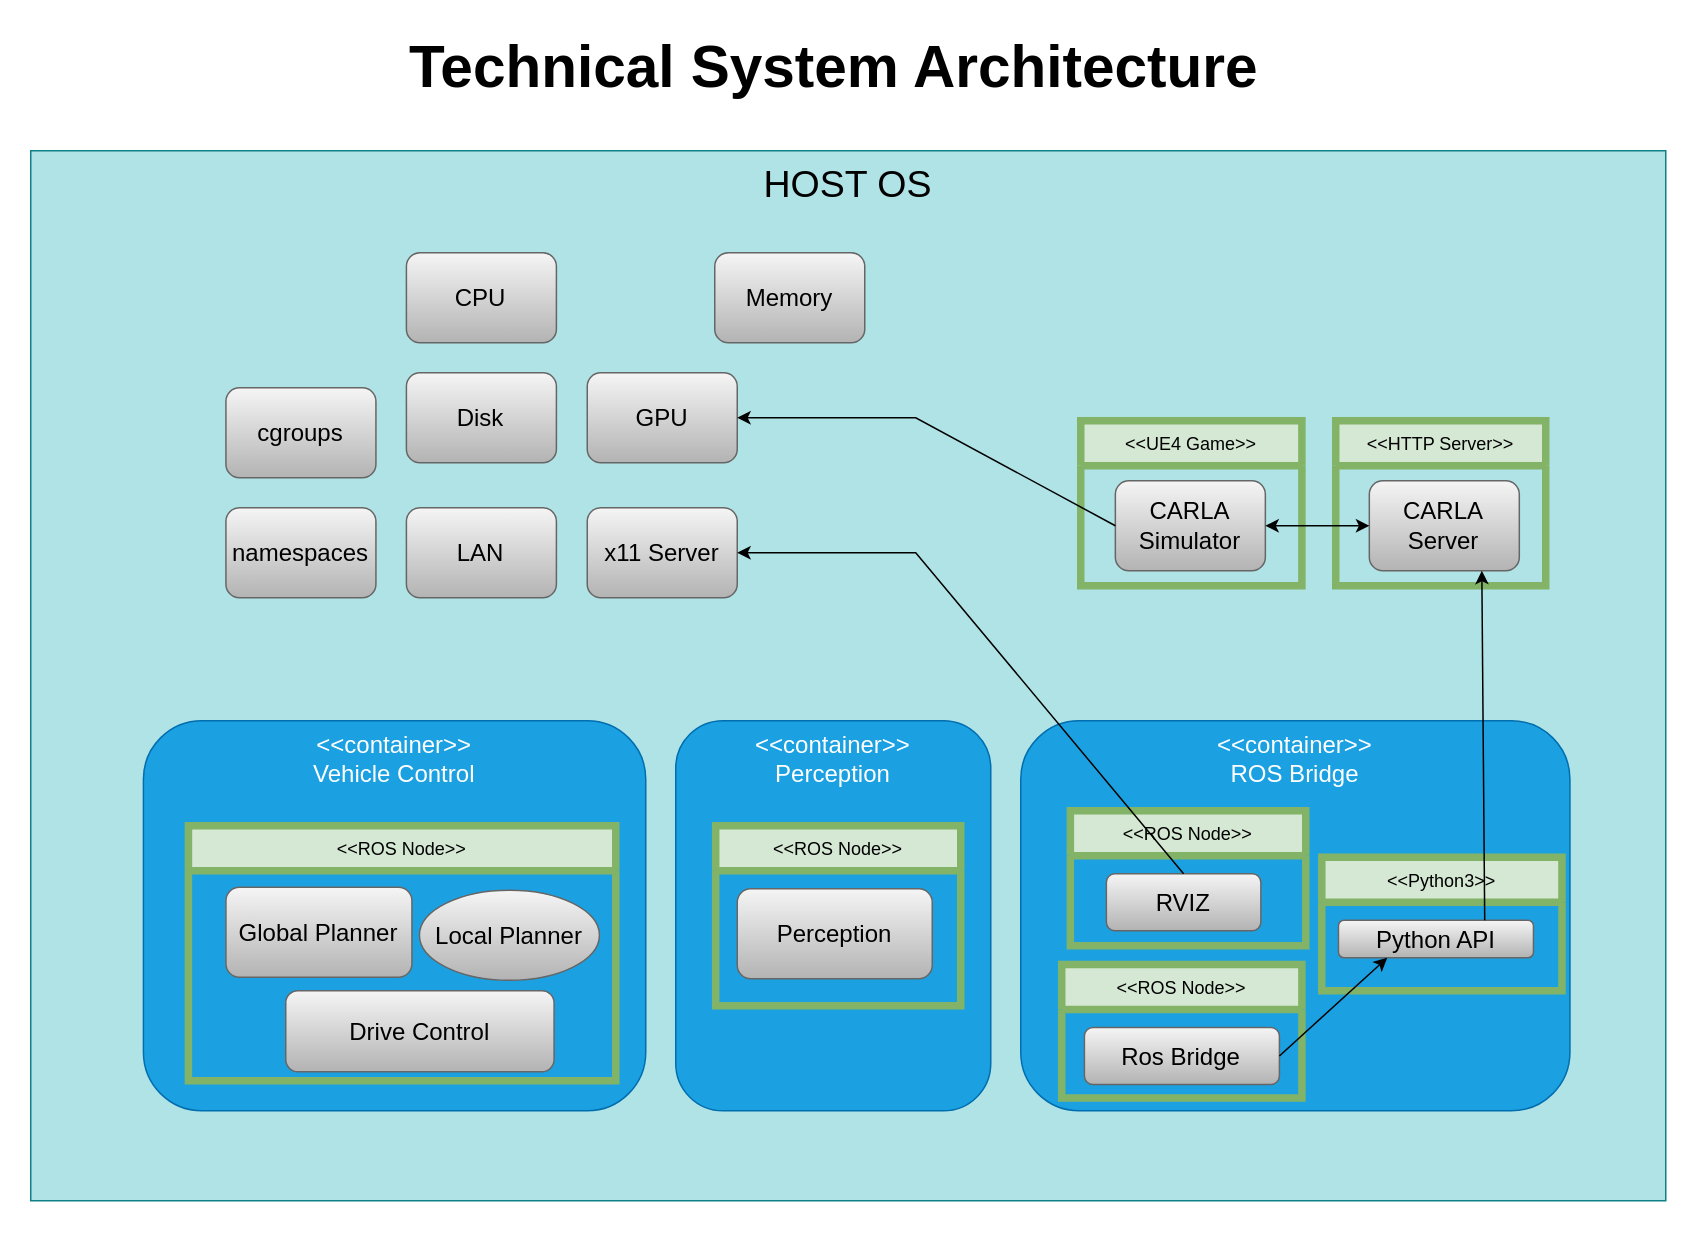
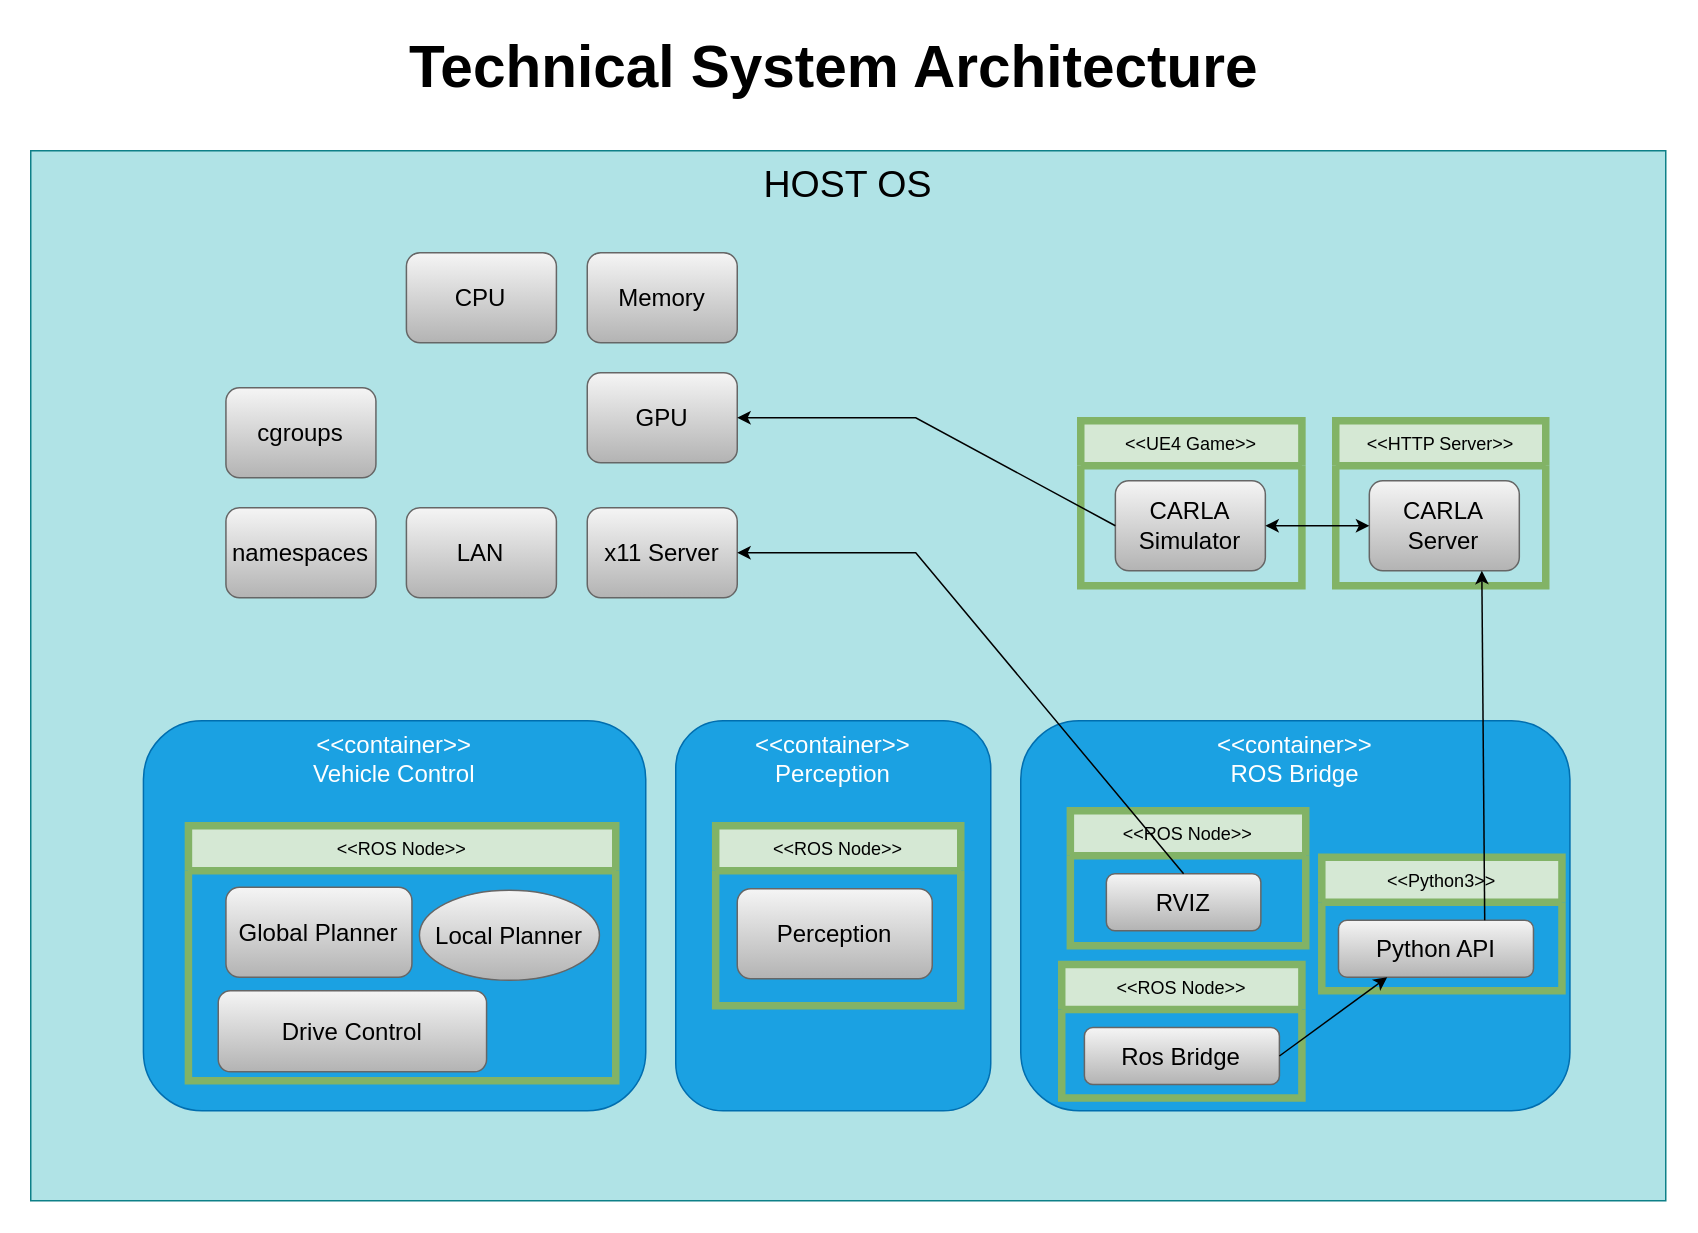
  <mxCell id="0" />
  <mxCell id="1" parent="0" />
  <mxCell id="2" value="&lt;font style=&quot;font-size: 25px&quot;&gt;HOST OS&lt;/font&gt;" style="rounded=0;whiteSpace=wrap;html=1;strokeWidth=1;fillColor=#b0e3e6;strokeColor=#0e8088;verticalAlign=top;" parent="1" vertex="1"><mxGeometry x="20" y="100" width="1090" height="700" as="geometry" /></mxCell>
  <mxCell id="3" value="Technical System Architecture" style="text;html=1;align=center;verticalAlign=middle;resizable=0;points=[];autosize=1;strokeColor=none;fillColor=none;fontSize=39;fontStyle=1" parent="1" vertex="1"><mxGeometry x="265" y="20" width="580" height="50" as="geometry" /></mxCell>
  <mxCell id="4" value="&lt;div&gt;&amp;lt;&amp;lt;container&amp;gt;&amp;gt;&lt;br&gt;&lt;/div&gt;&lt;div&gt;Vehicle Control&lt;/div&gt;" style="rounded=1;whiteSpace=wrap;html=1;fillColor=#1ba1e2;strokeColor=#006EAF;fontSize=16;verticalAlign=top;fontColor=#ffffff;" parent="1" vertex="1"><mxGeometry x="95.12" y="480" width="334.88" height="260" as="geometry" /></mxCell>
  <mxCell id="5" value="Global Planner" style="rounded=1;whiteSpace=wrap;html=1;fillColor=#f5f5f5;gradientColor=#b3b3b3;strokeColor=#666666;fontSize=16;" parent="1" vertex="1"><mxGeometry x="150.12" y="591" width="124" height="60" as="geometry" /></mxCell>
  <mxCell id="6" value="Local Planner" style="ellipse;whiteSpace=wrap;html=1;fillColor=#f5f5f5;gradientColor=#b3b3b3;strokeColor=#666666;fontSize=16;" parent="1" vertex="1"><mxGeometry x="279.12" y="593" width="120" height="60" as="geometry" /></mxCell>
- <mxCell id="7" value="&lt;div&gt;Drive Control&lt;br&gt;&lt;/div&gt;" style="rounded=1;whiteSpace=wrap;html=1;fillColor=#f5f5f5;gradientColor=#b3b3b3;strokeColor=#666666;fontSize=16;" parent="1" vertex="1"><mxGeometry x="190" y="660" width="178.88" height="54" as="geometry" /></mxCell>
+ <mxCell id="7" value="&lt;div&gt;Drive Control&lt;br&gt;&lt;/div&gt;" style="rounded=1;whiteSpace=wrap;html=1;fillColor=#f5f5f5;gradientColor=#b3b3b3;strokeColor=#666666;fontSize=16;" parent="1" vertex="1"><mxGeometry x="145" y="660" width="178.88" height="54" as="geometry" /></mxCell>
  <mxCell id="8" value="&lt;&lt;ROS Node&gt;&gt;" style="swimlane;fontStyle=0;childLayout=stackLayout;horizontal=1;startSize=30;horizontalStack=0;resizeParent=1;resizeParentMax=0;resizeLast=0;collapsible=1;marginBottom=0;fillColor=#d5e8d4;strokeColor=#82b366;spacing=2;strokeWidth=5;" parent="1" vertex="1"><mxGeometry x="125.12" y="550" width="284.88" height="170" as="geometry" /></mxCell>
  <mxCell id="9" value="&lt;div&gt;&amp;lt;&amp;lt;container&amp;gt;&amp;gt;&lt;br&gt;&lt;/div&gt;&lt;div&gt;Perception&lt;br&gt;&lt;/div&gt;" style="rounded=1;whiteSpace=wrap;html=1;fillColor=#1ba1e2;strokeColor=#006EAF;fontSize=16;verticalAlign=top;fontColor=#ffffff;" parent="1" vertex="1"><mxGeometry x="450" y="480" width="210" height="260" as="geometry" /></mxCell>
  <mxCell id="10" value="Perception" style="rounded=1;whiteSpace=wrap;html=1;fillColor=#f5f5f5;gradientColor=#b3b3b3;strokeColor=#666666;fontSize=16;" parent="1" vertex="1"><mxGeometry x="491" y="592" width="130" height="60" as="geometry" /></mxCell>
  <mxCell id="11" value="&lt;&lt;ROS Node&gt;&gt;" style="swimlane;fontStyle=0;childLayout=stackLayout;horizontal=1;startSize=30;horizontalStack=0;resizeParent=1;resizeParentMax=0;resizeLast=0;collapsible=1;marginBottom=0;fillColor=#d5e8d4;strokeColor=#82b366;strokeWidth=5;" parent="1" vertex="1"><mxGeometry x="476.63" y="550" width="163.37" height="120" as="geometry" /></mxCell>
  <mxCell id="12" value="&lt;div&gt;&amp;lt;&amp;lt;container&amp;gt;&amp;gt;&lt;br&gt;&lt;/div&gt;&lt;div&gt;ROS Bridge&lt;br&gt;&lt;/div&gt;" style="rounded=1;whiteSpace=wrap;html=1;fillColor=#1ba1e2;strokeColor=#006EAF;fontSize=16;verticalAlign=top;fontColor=#ffffff;" parent="1" vertex="1"><mxGeometry x="680" y="480" width="366.12" height="260" as="geometry" /></mxCell>
  <mxCell id="13" value="Ros Bridge" style="rounded=1;whiteSpace=wrap;html=1;fillColor=#f5f5f5;gradientColor=#b3b3b3;strokeColor=#666666;fontSize=16;" parent="1" vertex="1"><mxGeometry x="722.44" y="684.5" width="130" height="38" as="geometry" /></mxCell>
  <mxCell id="14" value="&lt;&lt;ROS Node&gt;&gt;" style="swimlane;fontStyle=0;childLayout=stackLayout;horizontal=1;startSize=30;horizontalStack=0;resizeParent=1;resizeParentMax=0;resizeLast=0;collapsible=1;marginBottom=0;fillColor=#d5e8d4;strokeColor=#82b366;strokeWidth=5;" parent="1" vertex="1"><mxGeometry x="707.32" y="642.5" width="160.12" height="89" as="geometry" /></mxCell>
  <mxCell id="15" value="&lt;&lt;HTTP Server&gt;&gt;" style="swimlane;fontStyle=0;childLayout=stackLayout;horizontal=1;startSize=30;horizontalStack=0;resizeParent=1;resizeParentMax=0;resizeLast=0;collapsible=1;marginBottom=0;fillColor=#d5e8d4;strokeColor=#82b366;strokeWidth=5;" parent="1" vertex="1"><mxGeometry x="890" y="280" width="140" height="110" as="geometry" /></mxCell>
  <mxCell id="16" value="&lt;div&gt;CARLA&lt;/div&gt;&lt;div&gt;Server&lt;br&gt;&lt;/div&gt;" style="rounded=1;whiteSpace=wrap;html=1;fillColor=#f5f5f5;gradientColor=#b3b3b3;strokeColor=#666666;fontSize=16;" parent="1" vertex="1"><mxGeometry x="912.38" y="320" width="100" height="60" as="geometry" /></mxCell>
  <mxCell id="17" value="&lt;&lt;UE4 Game&gt;&gt;" style="swimlane;fontStyle=0;childLayout=stackLayout;horizontal=1;startSize=30;horizontalStack=0;resizeParent=1;resizeParentMax=0;resizeLast=0;collapsible=1;marginBottom=0;fillColor=#d5e8d4;strokeColor=#82b366;strokeWidth=5;" parent="1" vertex="1"><mxGeometry x="720" y="280" width="147.44" height="110" as="geometry" /></mxCell>
  <mxCell id="18" value="&lt;div&gt;CARLA&lt;/div&gt;&lt;div&gt;Simulator&lt;br&gt;&lt;/div&gt;" style="rounded=1;whiteSpace=wrap;html=1;fillColor=#f5f5f5;gradientColor=#b3b3b3;strokeColor=#666666;fontSize=16;" parent="1" vertex="1"><mxGeometry x="743.07" y="320" width="100" height="60" as="geometry" /></mxCell>
  <mxCell id="19" value="RVIZ" style="rounded=1;whiteSpace=wrap;html=1;fillColor=#f5f5f5;gradientColor=#b3b3b3;strokeColor=#666666;fontSize=16;" parent="1" vertex="1"><mxGeometry x="737.07" y="582" width="103" height="38" as="geometry" /></mxCell>
  <mxCell id="20" value="&lt;&lt;ROS Node&gt;&gt;" style="swimlane;fontStyle=0;childLayout=stackLayout;horizontal=1;startSize=30;horizontalStack=0;resizeParent=1;resizeParentMax=0;resizeLast=0;collapsible=1;marginBottom=0;fillColor=#d5e8d4;strokeColor=#82b366;strokeWidth=5;" parent="1" vertex="1"><mxGeometry x="713.07" y="540" width="156.93" height="90" as="geometry" /></mxCell>
  <mxCell id="21" value="x11 Server" style="rounded=1;whiteSpace=wrap;html=1;fillColor=#f5f5f5;gradientColor=#b3b3b3;strokeColor=#666666;fontSize=16;" parent="1" vertex="1"><mxGeometry x="391" y="338" width="100" height="60" as="geometry" /></mxCell>
  <mxCell id="22" value="GPU" style="rounded=1;whiteSpace=wrap;html=1;fillColor=#f5f5f5;gradientColor=#b3b3b3;strokeColor=#666666;fontSize=16;" parent="1" vertex="1"><mxGeometry x="391" y="248" width="100" height="60" as="geometry" /></mxCell>
- <mxCell id="23" value="Disk" style="rounded=1;whiteSpace=wrap;html=1;fillColor=#f5f5f5;gradientColor=#b3b3b3;strokeColor=#666666;fontSize=16;" parent="1" vertex="1"><mxGeometry x="270.44" y="248" width="100" height="60" as="geometry" /></mxCell>
  <mxCell id="24" value="CPU" style="rounded=1;whiteSpace=wrap;html=1;fillColor=#f5f5f5;gradientColor=#b3b3b3;strokeColor=#666666;fontSize=16;" parent="1" vertex="1"><mxGeometry x="270.44" y="168" width="100" height="60" as="geometry" /></mxCell>
- <mxCell id="25" value="Memory" style="rounded=1;whiteSpace=wrap;html=1;fillColor=#f5f5f5;gradientColor=#b3b3b3;strokeColor=#666666;fontSize=16;" parent="1" vertex="1"><mxGeometry x="476" y="168" width="100" height="60" as="geometry" /></mxCell>
+ <mxCell id="25" value="Memory" style="rounded=1;whiteSpace=wrap;html=1;fillColor=#f5f5f5;gradientColor=#b3b3b3;strokeColor=#666666;fontSize=16;" parent="1" vertex="1"><mxGeometry x="391" y="168" width="100" height="60" as="geometry" /></mxCell>
  <mxCell id="26" value="" style="endArrow=classic;html=1;rounded=0;fontSize=25;exitX=0.5;exitY=0;exitDx=0;exitDy=0;entryX=1;entryY=0.5;entryDx=0;entryDy=0;" parent="1" source="19" target="21" edge="1"><mxGeometry width="50" height="50" relative="1" as="geometry"><mxPoint x="480" y="470" as="sourcePoint" /><mxPoint x="530" y="420" as="targetPoint" /><Array as="points"><mxPoint x="610" y="368" /></Array></mxGeometry></mxCell>
  <mxCell id="27" value="LAN" style="rounded=1;whiteSpace=wrap;html=1;fillColor=#f5f5f5;gradientColor=#b3b3b3;strokeColor=#666666;fontSize=16;" parent="1" vertex="1"><mxGeometry x="270.44" y="338" width="100" height="60" as="geometry" /></mxCell>
  <mxCell id="28" value="cgroups" style="rounded=1;whiteSpace=wrap;html=1;fillColor=#f5f5f5;gradientColor=#b3b3b3;strokeColor=#666666;fontSize=16;" parent="1" vertex="1"><mxGeometry x="150.12" y="258" width="100" height="60" as="geometry" /></mxCell>
  <mxCell id="29" value="namespaces" style="rounded=1;whiteSpace=wrap;html=1;fillColor=#f5f5f5;gradientColor=#b3b3b3;strokeColor=#666666;fontSize=16;" parent="1" vertex="1"><mxGeometry x="150.12" y="338" width="100" height="60" as="geometry" /></mxCell>
  <mxCell id="30" value="" style="endArrow=classic;html=1;rounded=0;fontSize=25;exitX=0;exitY=0.5;exitDx=0;exitDy=0;entryX=1;entryY=0.5;entryDx=0;entryDy=0;" parent="1" source="18" target="22" edge="1"><mxGeometry width="50" height="50" relative="1" as="geometry"><mxPoint x="480" y="440" as="sourcePoint" /><mxPoint x="530" y="390" as="targetPoint" /><Array as="points"><mxPoint x="610" y="278" /></Array></mxGeometry></mxCell>
- <mxCell id="31" value="Python API" style="rounded=1;whiteSpace=wrap;html=1;fillColor=#f5f5f5;gradientColor=#b3b3b3;strokeColor=#666666;fontSize=16;" parent="1" vertex="1"><mxGeometry x="891.81" y="613" width="130" height="25" as="geometry" /></mxCell>
+ <mxCell id="31" value="Python API" style="rounded=1;whiteSpace=wrap;html=1;fillColor=#f5f5f5;gradientColor=#b3b3b3;strokeColor=#666666;fontSize=16;" parent="1" vertex="1"><mxGeometry x="891.81" y="613" width="130" height="38" as="geometry" /></mxCell>
  <mxCell id="32" value="&lt;&lt;Python3&gt;&gt;" style="swimlane;fontStyle=0;childLayout=stackLayout;horizontal=1;startSize=30;horizontalStack=0;resizeParent=1;resizeParentMax=0;resizeLast=0;collapsible=1;marginBottom=0;fillColor=#d5e8d4;strokeColor=#82b366;strokeWidth=5;" parent="1" vertex="1"><mxGeometry x="880.69" y="571" width="160.12" height="89" as="geometry" /></mxCell>
  <mxCell id="33" value="" style="endArrow=classic;html=1;rounded=0;fontSize=25;exitX=1;exitY=0.5;exitDx=0;exitDy=0;entryX=0.25;entryY=1;entryDx=0;entryDy=0;" parent="1" source="13" target="31" edge="1"><mxGeometry width="50" height="50" relative="1" as="geometry"><mxPoint x="480" y="440" as="sourcePoint" /><mxPoint x="530" y="390" as="targetPoint" /></mxGeometry></mxCell>
  <mxCell id="34" value="" style="endArrow=classic;html=1;rounded=0;fontSize=25;exitX=0.75;exitY=0;exitDx=0;exitDy=0;entryX=0.75;entryY=1;entryDx=0;entryDy=0;" parent="1" source="31" target="16" edge="1"><mxGeometry width="50" height="50" relative="1" as="geometry"><mxPoint x="480" y="440" as="sourcePoint" /><mxPoint x="530" y="390" as="targetPoint" /></mxGeometry></mxCell>
  <mxCell id="35" value="" style="endArrow=classic;startArrow=classic;html=1;rounded=0;fontSize=25;entryX=0;entryY=0.5;entryDx=0;entryDy=0;exitX=1;exitY=0.5;exitDx=0;exitDy=0;" parent="1" source="18" target="16" edge="1"><mxGeometry width="50" height="50" relative="1" as="geometry"><mxPoint x="480" y="440" as="sourcePoint" /><mxPoint x="530" y="390" as="targetPoint" /></mxGeometry></mxCell>
